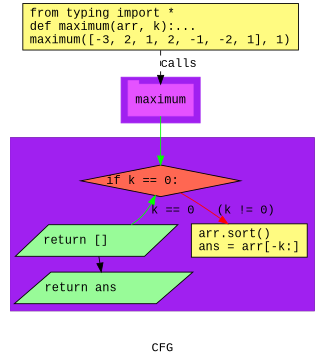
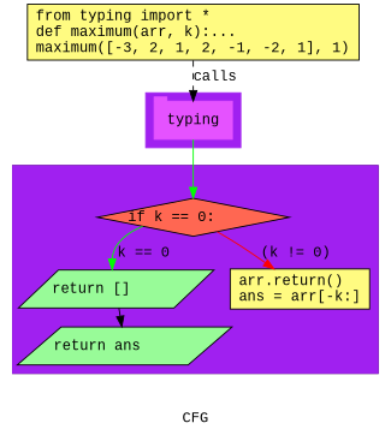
  digraph {
    compound=True
    fontname="Liberation Mono"
    label=CFG
    pack=False
    rankdir=TB
    ranksep=0.02
    node [fontname="Liberation Mono" shape=parallelogram style="filled,solid" fillcolor="#98fb98"]
    edge [color=green fontname="Liberation Mono"]
-   n1 [color="#E552FF" height=0.5 label=maximum linenum="[11]" shape=tab style=filled width=1.0278 fillcolor=""]
+   n1 [color="#E552FF" height=0.5 label=typing linenum="[11]" shape=tab style=filled width=1.0278 fillcolor=""]
    n2 [fillcolor="#FF6752" height=0.5 label="if k == 0:\l" linenum="[5]" shape=diamond width=2.5277]
    n3 [height=0.5 label="return []\l" linenum="[6]" width=2.4088]
-   n4 [fillcolor="#FFFB81" height=0.52778 label="arr.sort()\lans = arr[-k:]\l" linenum="[7, 8]" shape=rectangle width=1.8333]
+   n4 [fillcolor="#FFFB81" height=0.52778 label="arr.return()\lans = arr[-k:]\l" linenum="[7, 8]" shape=rectangle width=1.8333]
    n5 [height=0.5 label="return ans\l" linenum="[9]" width=2.6206]
    n6 [fillcolor="#FFFB81" height=0.73611 label="from typing import *\ldef maximum(arr, k):...\lmaximum([-3, 2, 1, 2, -1, -2, 1], 1)\l" linenum="[1]" shape=rectangle width=4.3611]
    subgraph cluster_1 {
      color=purple
      compound=true
      label=""
      shape=tab
      style=filled
      n1
    }
    subgraph cluster_2 {
      label=import
      n2
      n3
      n4
      n5
      subgraph cluster_3 {
        color=purple
        compound=true
        label=""
        shape=tab
        style=filled
      }
    }
    n1 -> n2
-   n3 -> n2 [label="k == 0"]
+   n2 -> n3 [label="k == 0"]
    n2 -> n4 [color=red label="(k != 0)"]
    n3 -> n5 [color=black]
    n6 -> n1 [label=calls style=dashed color=""]
  }
